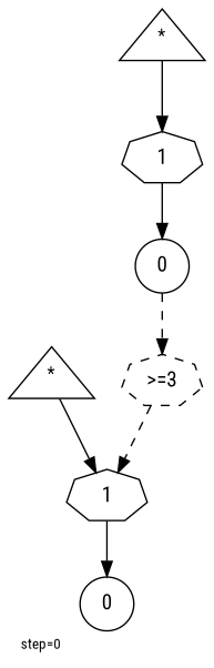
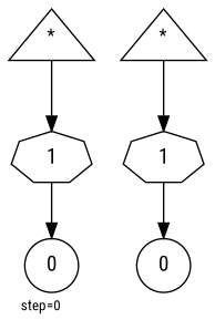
  digraph {
    fontsize=10
    label="step=0"
    labeljust=left
    labelloc=bottom
    fontname="Roboto Condensed"
    node [color=black labelfontcolor=black peripheries=1 shape=septagon fontname="Roboto Condensed"]
    edge [color=black fontname="Roboto Condensed"]
    n1 [label=<<SUP>*</SUP>> shape=triangle]
    n2 [label=1 labelfontcolor=""]
    n3 [label=<<SUP>*</SUP>> shape=triangle]
    n4 [label=1 labelfontcolor=""]
    n5 [label=<0> shape=circle]
-   n6 [label=<&gt;=3> style=dashed labelfontcolor=""]
    n7 [label=<0> shape=circle]
    n1 -> n2
    n2 -> n7
    n3 -> n4
    n4 -> n5
-   n5 -> n6 [style=dashed]
-   n6 -> n2 [style=dashed]
  }
